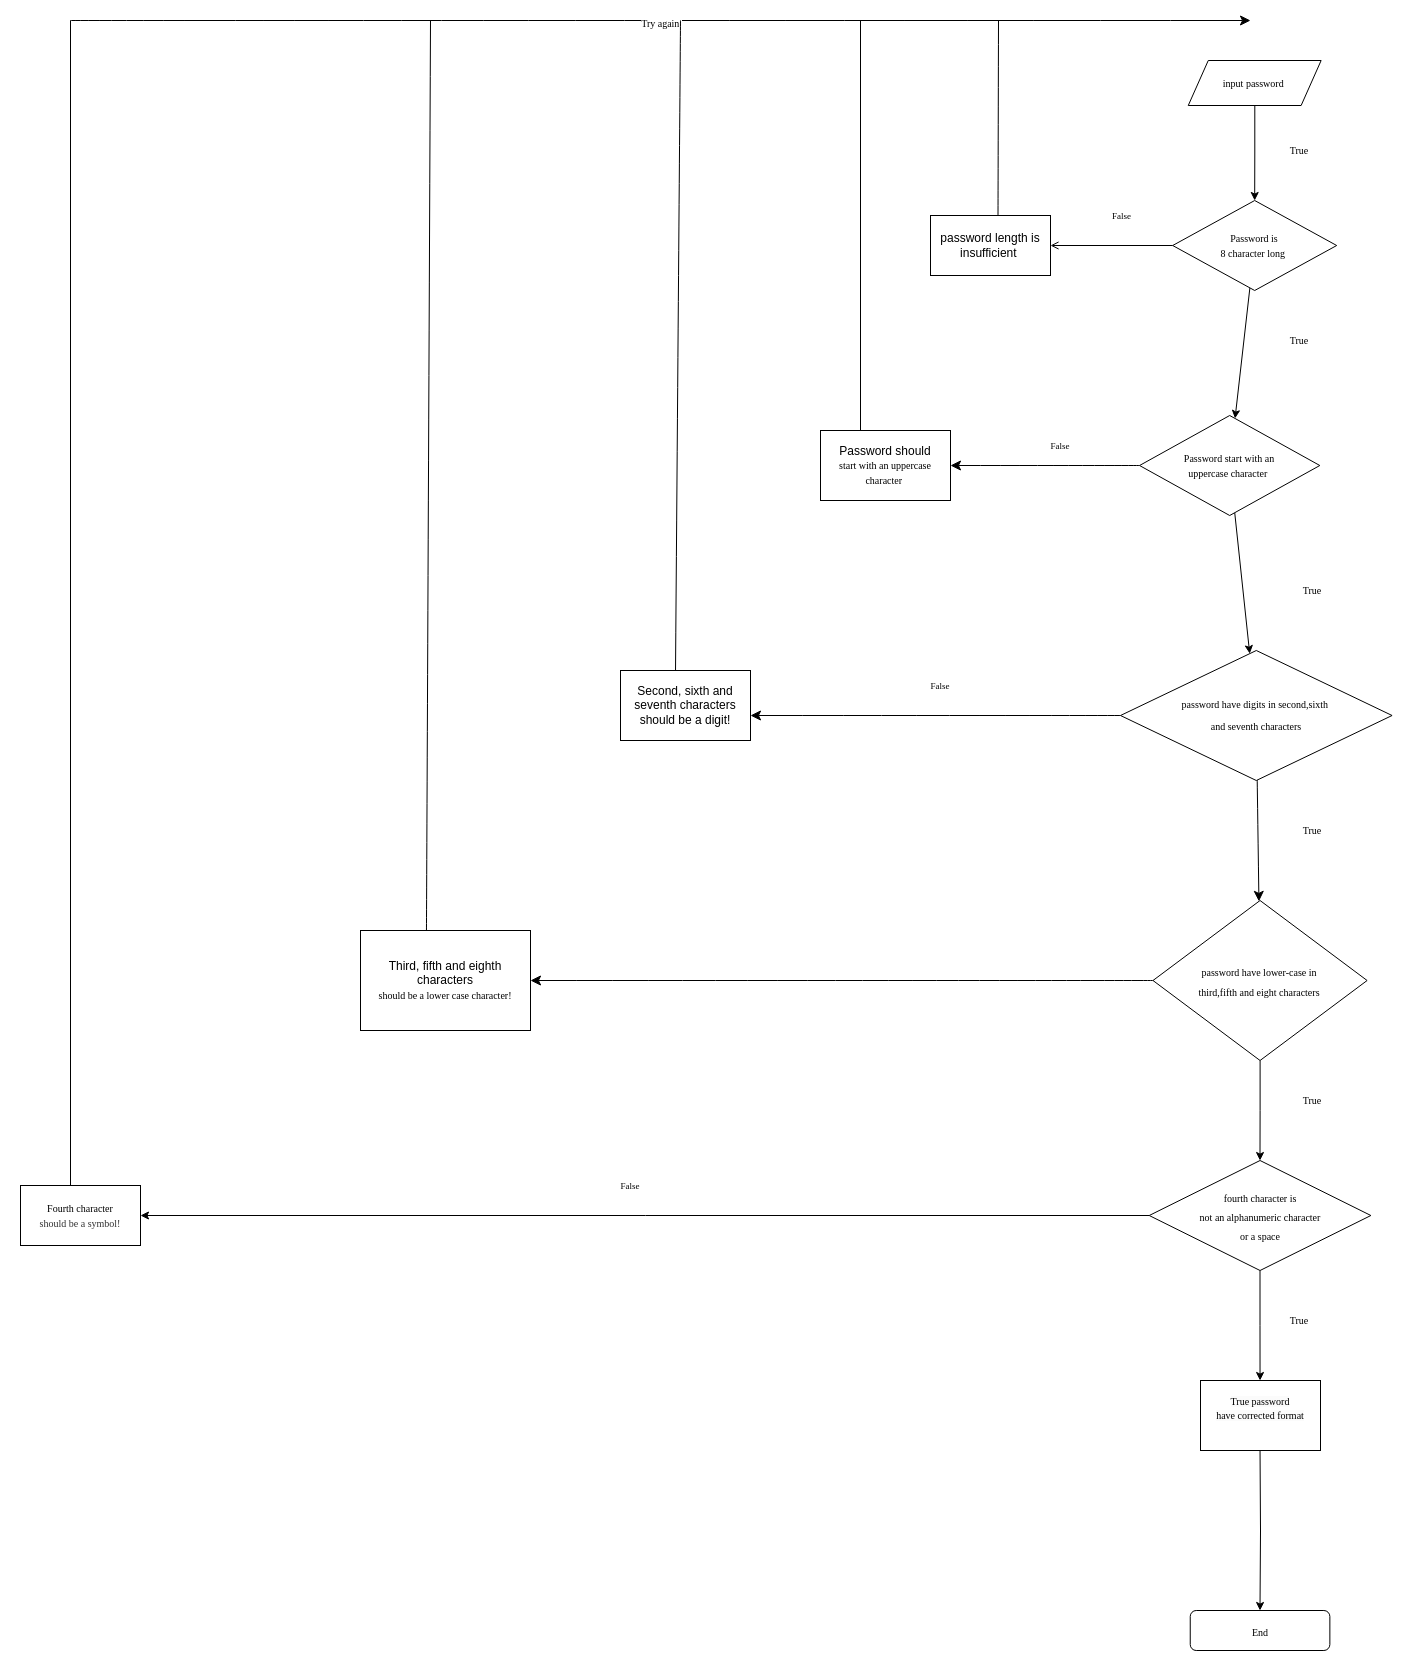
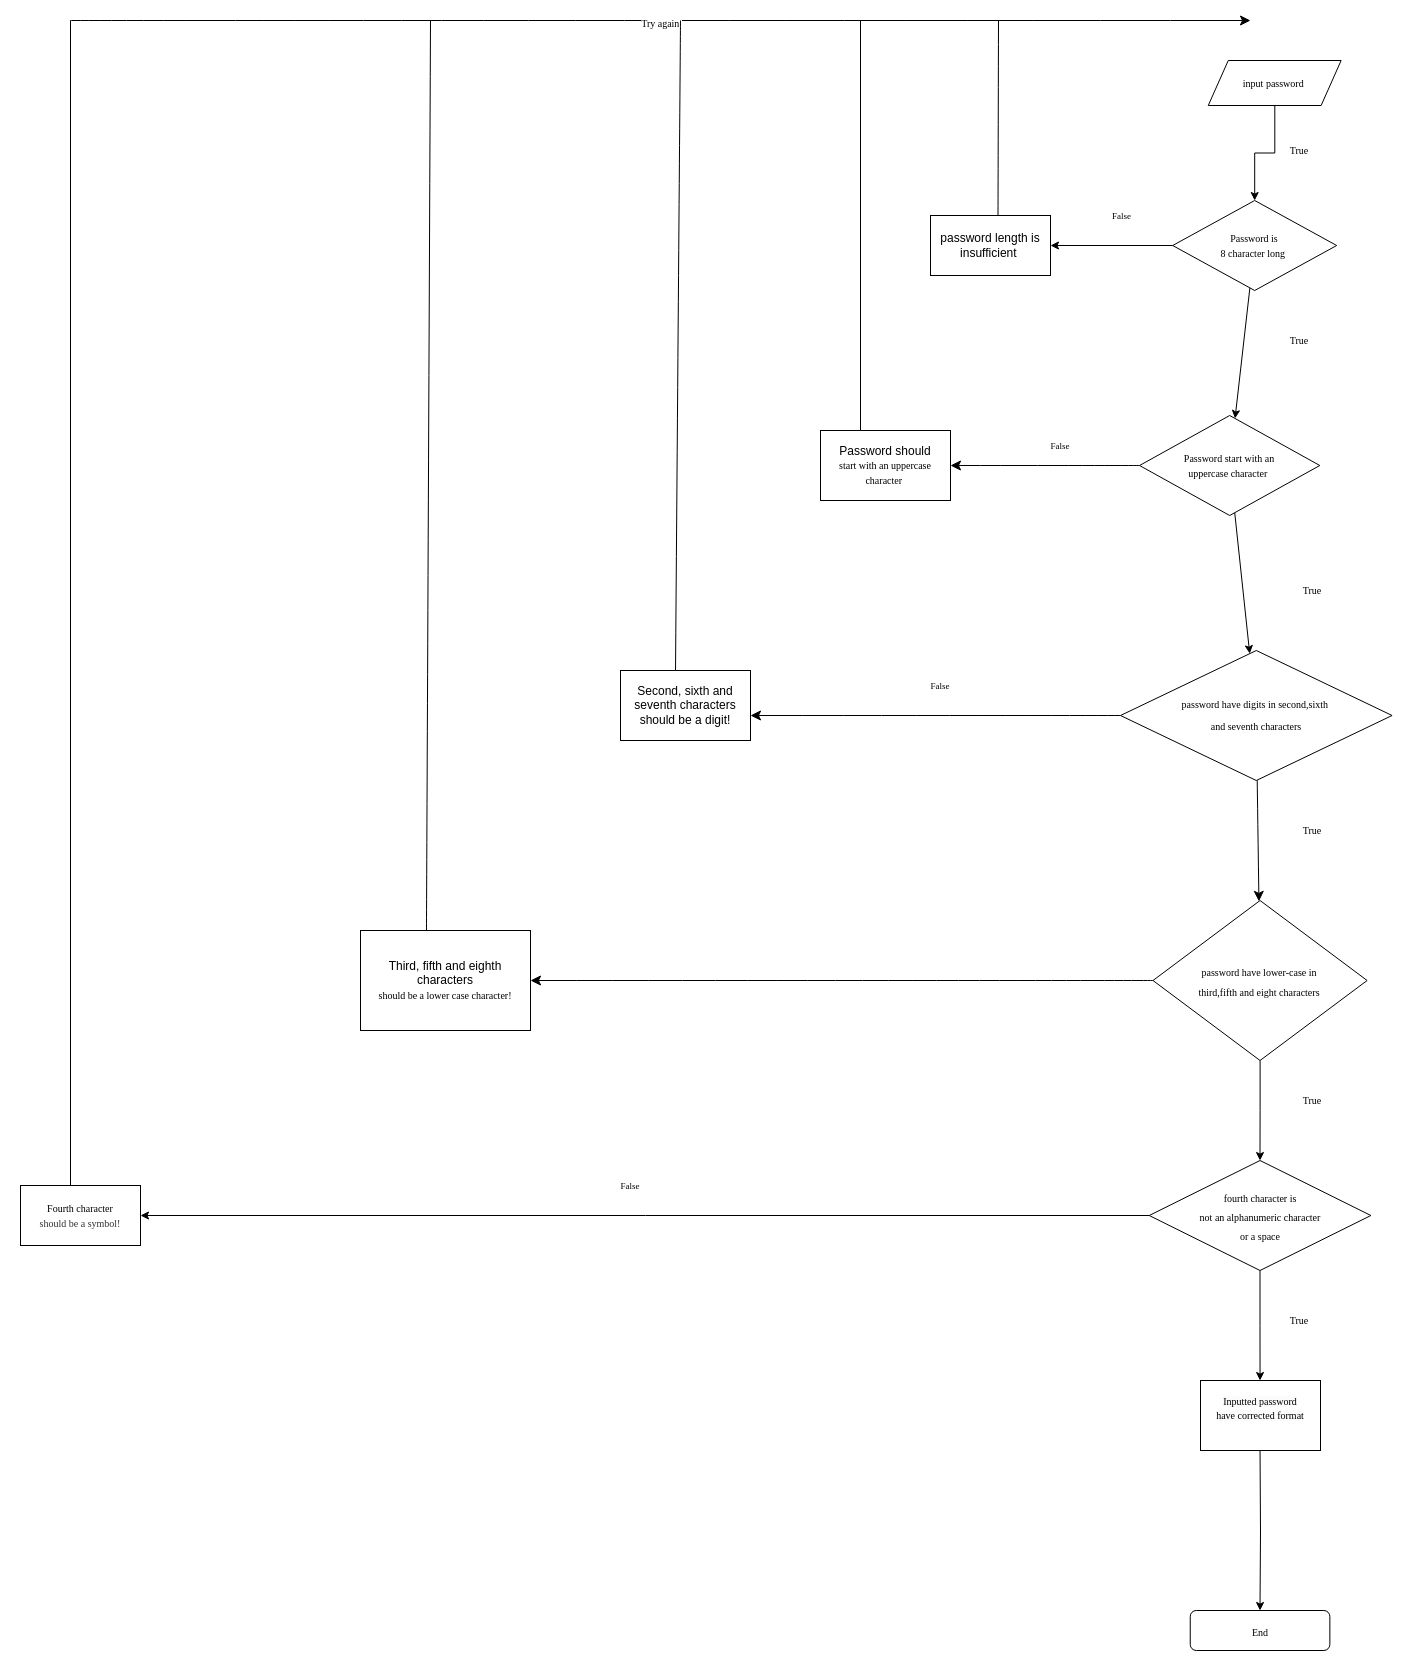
  <mxCell id="0" />
  <mxCell id="1" parent="0" />
  <mxCell id="2" style="edgeStyle=orthogonalEdgeStyle;rounded=0;orthogonalLoop=1;jettySize=auto;html=1;entryX=0.5;entryY=0;entryDx=0;entryDy=0;" parent="1" source="3" target="6" edge="1"><mxGeometry relative="1" as="geometry" /></mxCell>
- <mxCell id="3" value="&lt;font face=&quot;Verdana&quot; style=&quot;font-size: 10px;&quot;&gt;input password&amp;nbsp;&lt;/font&gt;" style="shape=parallelogram;perimeter=parallelogramPerimeter;whiteSpace=wrap;html=1;fixedSize=1;" parent="1" vertex="1"><mxGeometry x="1187.75" y="60" width="132.88" height="45" as="geometry" /></mxCell>
- <mxCell id="4" value="" style="edgeStyle=none;rounded=0;orthogonalLoop=1;jettySize=auto;html=1;entryX=1;entryY=0.5;entryDx=0;entryDy=0;exitX=0;exitY=0.5;exitDx=0;exitDy=0;endArrow=open;" parent="1" source="6" target="38" edge="1"><mxGeometry relative="1" as="geometry"><mxPoint x="1055" y="245" as="targetPoint" /></mxGeometry></mxCell>
+ <mxCell id="3" value="&lt;font face=&quot;Verdana&quot; style=&quot;font-size: 10px;&quot;&gt;input password&amp;nbsp;&lt;/font&gt;" style="shape=parallelogram;perimeter=parallelogramPerimeter;whiteSpace=wrap;html=1;fixedSize=1;" parent="1" vertex="1"><mxGeometry x="1207.75" y="60" width="132.88" height="45" as="geometry" /></mxCell>
+ <mxCell id="4" value="" style="edgeStyle=none;rounded=0;orthogonalLoop=1;jettySize=auto;html=1;entryX=1;entryY=0.5;entryDx=0;entryDy=0;exitX=0;exitY=0.5;exitDx=0;exitDy=0;" parent="1" source="6" target="38" edge="1"><mxGeometry relative="1" as="geometry"><mxPoint x="1055" y="245" as="targetPoint" /></mxGeometry></mxCell>
  <mxCell id="5" value="" style="edgeStyle=none;rounded=0;orthogonalLoop=1;jettySize=auto;html=1;" parent="1" source="6" target="9" edge="1"><mxGeometry relative="1" as="geometry" /></mxCell>
  <mxCell id="6" value="&lt;font face=&quot;Verdana&quot; style=&quot;font-size: 10px;&quot;&gt;Password is&lt;br&gt;8 character long&amp;nbsp;&lt;/font&gt;" style="rhombus;whiteSpace=wrap;html=1;" parent="1" vertex="1"><mxGeometry x="1172.19" y="200" width="164" height="90" as="geometry" /></mxCell>
  <mxCell id="7" value="" style="edgeStyle=none;rounded=0;orthogonalLoop=1;jettySize=auto;html=1;" parent="1" source="9" target="12" edge="1"><mxGeometry relative="1" as="geometry" /></mxCell>
  <mxCell id="8" value="" style="edgeStyle=none;curved=1;rounded=0;orthogonalLoop=1;jettySize=auto;html=1;fontSize=12;startSize=8;endSize=8;" parent="1" source="9" edge="1"><mxGeometry relative="1" as="geometry"><mxPoint x="950" y="465" as="targetPoint" /></mxGeometry></mxCell>
  <mxCell id="9" value="&lt;font face=&quot;Verdana&quot; style=&quot;font-size: 10px;&quot;&gt;Password start with an&lt;br&gt;uppercase character&amp;nbsp;&lt;/font&gt;" style="rhombus;whiteSpace=wrap;html=1;" parent="1" vertex="1"><mxGeometry x="1139.07" y="415" width="180.25" height="100" as="geometry" /></mxCell>
  <mxCell id="10" value="" style="edgeStyle=none;curved=1;rounded=0;orthogonalLoop=1;jettySize=auto;html=1;fontSize=12;startSize=8;endSize=8;" parent="1" source="12" edge="1"><mxGeometry relative="1" as="geometry"><mxPoint x="750" y="715" as="targetPoint" /></mxGeometry></mxCell>
  <mxCell id="11" value="" style="edgeStyle=none;curved=1;rounded=0;orthogonalLoop=1;jettySize=auto;html=1;fontSize=12;startSize=8;endSize=8;" parent="1" source="12" target="18" edge="1"><mxGeometry relative="1" as="geometry" /></mxCell>
  <mxCell id="12" value="&lt;p style=&quot;font-size: 10px;&quot; class=&quot;MsoNormal&quot;&gt;&lt;font style=&quot;font-size: 10px;&quot; face=&quot;Verdana&quot;&gt;password have digits in second,sixth&amp;nbsp;&lt;/font&gt;&lt;/p&gt;&lt;p style=&quot;font-size: 10px;&quot; class=&quot;MsoNormal&quot;&gt;&lt;font style=&quot;font-size: 10px;&quot; face=&quot;Verdana&quot;&gt;and&amp;nbsp;&lt;span style=&quot;background-color: initial;&quot;&gt;seventh &lt;/span&gt;&lt;span style=&quot;background-color: initial;&quot;&gt;characters&lt;/span&gt;&lt;/font&gt;&lt;/p&gt;" style="rhombus;whiteSpace=wrap;html=1;" parent="1" vertex="1"><mxGeometry x="1120" y="650" width="271.59" height="130" as="geometry" /></mxCell>
  <mxCell id="13" value="" style="endArrow=none;html=1;rounded=0;fontSize=12;startSize=8;endSize=8;curved=1;exitX=0.5;exitY=0;exitDx=0;exitDy=0;" parent="1" edge="1"><mxGeometry width="50" height="50" relative="1" as="geometry"><mxPoint x="997.5" y="217.5" as="sourcePoint" /><mxPoint x="998" y="20" as="targetPoint" /></mxGeometry></mxCell>
  <mxCell id="14" value="" style="endArrow=classic;html=1;rounded=0;fontSize=12;startSize=8;endSize=8;curved=1;" parent="1" edge="1"><mxGeometry relative="1" as="geometry"><mxPoint x="70" y="20" as="sourcePoint" /><mxPoint x="1250" y="20" as="targetPoint" /></mxGeometry></mxCell>
  <mxCell id="15" value="&lt;font face=&quot;Verdana&quot; style=&quot;font-size: 10px;&quot;&gt;Try again&amp;nbsp;&lt;/font&gt;" style="edgeLabel;resizable=0;html=1;align=center;verticalAlign=middle;fontSize=16;" parent="14" connectable="0" vertex="1"><mxGeometry relative="1" as="geometry" /></mxCell>
  <mxCell id="16" value="" style="edgeStyle=none;curved=1;rounded=0;orthogonalLoop=1;jettySize=auto;html=1;fontSize=12;startSize=8;endSize=8;entryX=1;entryY=0.5;entryDx=0;entryDy=0;" parent="1" source="18" target="41" edge="1"><mxGeometry relative="1" as="geometry"><mxPoint x="532.5" y="980" as="targetPoint" /></mxGeometry></mxCell>
  <mxCell id="17" value="" style="edgeStyle=orthogonalEdgeStyle;rounded=0;orthogonalLoop=1;jettySize=auto;html=1;" parent="1" source="18" target="26" edge="1"><mxGeometry relative="1" as="geometry" /></mxCell>
  <mxCell id="18" value="&lt;font face=&quot;Verdana&quot; style=&quot;font-size: 10px;&quot;&gt;password have lower-case in &lt;br&gt;third,fifth and eight characters&lt;/font&gt;" style="rhombus;whiteSpace=wrap;html=1;fontSize=16;" parent="1" vertex="1"><mxGeometry x="1152.49" y="900" width="214.12" height="160" as="geometry" /></mxCell>
  <mxCell id="19" style="edgeStyle=orthogonalEdgeStyle;rounded=0;orthogonalLoop=1;jettySize=auto;html=1;" parent="1" target="23" edge="1"><mxGeometry relative="1" as="geometry"><mxPoint x="1259.538" y="1450" as="sourcePoint" /></mxGeometry></mxCell>
  <mxCell id="20" value="" style="endArrow=none;html=1;rounded=0;fontSize=12;startSize=8;endSize=8;curved=1;entryX=0.5;entryY=0;entryDx=0;entryDy=0;" parent="1" edge="1"><mxGeometry width="50" height="50" relative="1" as="geometry"><mxPoint x="680" y="20" as="sourcePoint" /><mxPoint x="675" y="672.5" as="targetPoint" /></mxGeometry></mxCell>
  <mxCell id="21" value="" style="endArrow=none;html=1;rounded=0;fontSize=12;startSize=8;endSize=8;curved=1;exitX=0.388;exitY=0.01;exitDx=0;exitDy=0;exitPerimeter=0;" parent="1" source="41" edge="1"><mxGeometry width="50" height="50" relative="1" as="geometry"><mxPoint x="426.25" y="925" as="sourcePoint" /><mxPoint x="430" y="20" as="targetPoint" /></mxGeometry></mxCell>
  <mxCell id="22" value="&lt;font face=&quot;Verdana&quot; style=&quot;font-size: 10px;&quot;&gt;True&lt;/font&gt;" style="text;html=1;strokeColor=none;fillColor=none;align=center;verticalAlign=middle;whiteSpace=wrap;rounded=0;" parent="1" vertex="1"><mxGeometry x="1244" y="1290" width="110" height="60" as="geometry" /></mxCell>
  <mxCell id="23" value="&lt;font face=&quot;Verdana&quot; style=&quot;font-size: 10px;&quot;&gt;End&lt;/font&gt;" style="rounded=1;whiteSpace=wrap;html=1;fontSize=16;" parent="1" vertex="1"><mxGeometry x="1189.74" y="1610" width="139.62" height="40" as="geometry" /></mxCell>
  <mxCell id="24" style="edgeStyle=orthogonalEdgeStyle;rounded=0;orthogonalLoop=1;jettySize=auto;html=1;entryX=1;entryY=0.5;entryDx=0;entryDy=0;" parent="1" source="26" edge="1"><mxGeometry relative="1" as="geometry"><mxPoint x="140" y="1215" as="targetPoint" /></mxGeometry></mxCell>
  <mxCell id="25" style="edgeStyle=orthogonalEdgeStyle;rounded=0;orthogonalLoop=1;jettySize=auto;html=1;entryX=0.5;entryY=0;entryDx=0;entryDy=0;" parent="1" source="26" edge="1"><mxGeometry relative="1" as="geometry"><mxPoint x="1259.545" y="1380" as="targetPoint" /></mxGeometry></mxCell>
  <mxCell id="26" value="&lt;font face=&quot;Verdana&quot; style=&quot;font-size: 10px;&quot;&gt;fourth character is &lt;br&gt;not an alphanumeric character &lt;br&gt;or a space&lt;/font&gt;" style="rhombus;whiteSpace=wrap;html=1;fontSize=16;" parent="1" vertex="1"><mxGeometry x="1148.74" y="1160" width="221.62" height="110" as="geometry" /></mxCell>
  <mxCell id="27" value="" style="endArrow=none;html=1;rounded=0;exitX=0.5;exitY=0;exitDx=0;exitDy=0;" parent="1" edge="1"><mxGeometry width="50" height="50" relative="1" as="geometry"><mxPoint x="860" y="430" as="sourcePoint" /><mxPoint x="860" y="20" as="targetPoint" /></mxGeometry></mxCell>
  <mxCell id="28" value="" style="endArrow=none;html=1;rounded=0;exitX=0.5;exitY=0;exitDx=0;exitDy=0;" parent="1" edge="1"><mxGeometry width="50" height="50" relative="1" as="geometry"><mxPoint x="70" y="1185" as="sourcePoint" /><mxPoint x="70" y="20" as="targetPoint" /></mxGeometry></mxCell>
  <mxCell id="29" value="&lt;font face=&quot;Verdana&quot; style=&quot;font-size: 9px;&quot;&gt;False&lt;/font&gt;" style="text;html=1;strokeColor=none;fillColor=none;align=center;verticalAlign=middle;whiteSpace=wrap;rounded=0;" parent="1" vertex="1"><mxGeometry x="1000" y="420" width="120" height="50" as="geometry" /></mxCell>
  <mxCell id="30" value="&lt;font face=&quot;Verdana&quot; style=&quot;font-size: 9px;&quot;&gt;False&lt;/font&gt;" style="text;html=1;strokeColor=none;fillColor=none;align=center;verticalAlign=middle;whiteSpace=wrap;rounded=0;" parent="1" vertex="1"><mxGeometry x="1060" y="190" width="122.92" height="50" as="geometry" /></mxCell>
  <mxCell id="31" value="&lt;font face=&quot;Verdana&quot; style=&quot;font-size: 9px;&quot;&gt;False&lt;/font&gt;" style="text;html=1;strokeColor=none;fillColor=none;align=center;verticalAlign=middle;whiteSpace=wrap;rounded=0;" parent="1" vertex="1"><mxGeometry x="880" y="660" width="120" height="50" as="geometry" /></mxCell>
  <mxCell id="32" value="&lt;font face=&quot;Verdana&quot; style=&quot;font-size: 9px;&quot;&gt;False&lt;/font&gt;" style="text;html=1;strokeColor=none;fillColor=none;align=center;verticalAlign=middle;whiteSpace=wrap;rounded=0;" parent="1" vertex="1"><mxGeometry x="570" y="1160" width="120" height="50" as="geometry" /></mxCell>
  <mxCell id="33" value="&lt;font face=&quot;Verdana&quot; style=&quot;font-size: 10px;&quot;&gt;True&lt;/font&gt;" style="text;html=1;strokeColor=none;fillColor=none;align=center;verticalAlign=middle;whiteSpace=wrap;rounded=0;" parent="1" vertex="1"><mxGeometry x="1256.61" y="1070" width="110" height="60" as="geometry" /></mxCell>
  <mxCell id="34" value="&lt;font face=&quot;Verdana&quot; style=&quot;font-size: 10px;&quot;&gt;True&lt;/font&gt;" style="text;html=1;strokeColor=none;fillColor=none;align=center;verticalAlign=middle;whiteSpace=wrap;rounded=0;" parent="1" vertex="1"><mxGeometry x="1256.61" y="800" width="110" height="60" as="geometry" /></mxCell>
  <mxCell id="35" value="&lt;font face=&quot;Verdana&quot; style=&quot;font-size: 10px;&quot;&gt;True&lt;/font&gt;" style="text;html=1;strokeColor=none;fillColor=none;align=center;verticalAlign=middle;whiteSpace=wrap;rounded=0;" parent="1" vertex="1"><mxGeometry x="1256.61" y="560" width="110" height="60" as="geometry" /></mxCell>
  <mxCell id="36" value="&lt;font face=&quot;Verdana&quot; style=&quot;font-size: 10px;&quot;&gt;True&lt;/font&gt;" style="text;html=1;strokeColor=none;fillColor=none;align=center;verticalAlign=middle;whiteSpace=wrap;rounded=0;" parent="1" vertex="1"><mxGeometry x="1244" y="310" width="110" height="60" as="geometry" /></mxCell>
  <mxCell id="37" value="&lt;font face=&quot;Verdana&quot; style=&quot;font-size: 10px;&quot;&gt;True&lt;/font&gt;" style="text;html=1;strokeColor=none;fillColor=none;align=center;verticalAlign=middle;whiteSpace=wrap;rounded=0;" parent="1" vertex="1"><mxGeometry x="1244" y="120" width="110" height="60" as="geometry" /></mxCell>
  <mxCell id="38" value="password length is insufficient&amp;nbsp;" style="rounded=0;whiteSpace=wrap;html=1;" vertex="1" parent="1"><mxGeometry x="930" y="215" width="120" height="60" as="geometry" /></mxCell>
  <mxCell id="39" value="Password should&lt;br style=&quot;border-color: var(--border-color); font-family: Verdana; font-size: 10px;&quot;&gt;&lt;span style=&quot;font-family: Verdana; font-size: 10px;&quot;&gt;start with an uppercase character&amp;nbsp;&lt;/span&gt;" style="rounded=0;whiteSpace=wrap;html=1;" vertex="1" parent="1"><mxGeometry x="820" y="430" width="130" height="70" as="geometry" /></mxCell>
  <mxCell id="40" value="Second, sixth and seventh characters should be a digit!" style="rounded=0;whiteSpace=wrap;html=1;" vertex="1" parent="1"><mxGeometry x="620" y="670" width="130" height="70" as="geometry" /></mxCell>
  <mxCell id="41" value="Third, fifth and eighth characters&lt;br style=&quot;border-color: var(--border-color); font-family: Verdana; font-size: 10px;&quot;&gt;&lt;span style=&quot;font-family: Verdana; font-size: 10px;&quot;&gt;should be a lower case character!&lt;/span&gt;" style="rounded=0;whiteSpace=wrap;html=1;" vertex="1" parent="1"><mxGeometry x="360" y="930" width="170" height="100" as="geometry" /></mxCell>
  <mxCell id="42" value="&lt;font style=&quot;font-size: 10px;&quot; face=&quot;Verdana&quot;&gt;Fourth character&lt;br style=&quot;border-color: var(--border-color); color: rgb(51, 51, 51);&quot;&gt;&lt;span style=&quot;color: rgb(51, 51, 51);&quot;&gt;should be a symbol!&lt;/span&gt;&lt;/font&gt;" style="rounded=0;whiteSpace=wrap;html=1;" vertex="1" parent="1"><mxGeometry x="20" y="1185" width="120" height="60" as="geometry" /></mxCell>
- <mxCell id="43" value="&#10;&lt;span style=&quot;border-color: var(--border-color); color: rgb(0, 0, 0); font-family: Verdana; font-size: 10px; font-style: normal; font-variant-ligatures: normal; font-variant-caps: normal; font-weight: 400; letter-spacing: normal; orphans: 2; text-align: center; text-indent: 0px; text-transform: none; widows: 2; word-spacing: 0px; -webkit-text-stroke-width: 0px; background-color: rgb(251, 251, 251); text-decoration-thickness: initial; text-decoration-style: initial; text-decoration-color: initial;&quot;&gt;True&amp;nbsp;password&lt;/span&gt;&lt;br style=&quot;border-color: var(--border-color); color: rgb(0, 0, 0); font-family: Verdana; font-size: 10px; font-style: normal; font-variant-ligatures: normal; font-variant-caps: normal; font-weight: 400; letter-spacing: normal; orphans: 2; text-align: center; text-indent: 0px; text-transform: none; widows: 2; word-spacing: 0px; -webkit-text-stroke-width: 0px; background-color: rgb(251, 251, 251); text-decoration-thickness: initial; text-decoration-style: initial; text-decoration-color: initial;&quot;&gt;&lt;span style=&quot;border-color: var(--border-color); color: rgb(0, 0, 0); font-family: Verdana; font-size: 10px; font-style: normal; font-variant-ligatures: normal; font-variant-caps: normal; font-weight: 400; letter-spacing: normal; orphans: 2; text-align: center; text-indent: 0px; text-transform: none; widows: 2; word-spacing: 0px; -webkit-text-stroke-width: 0px; background-color: rgb(251, 251, 251); text-decoration-thickness: initial; text-decoration-style: initial; text-decoration-color: initial;&quot;&gt;have corrected format&lt;/span&gt;&#10;&#10;" style="rounded=0;whiteSpace=wrap;html=1;" vertex="1" parent="1"><mxGeometry x="1200" y="1380" width="120" height="70" as="geometry" /></mxCell>
+ <mxCell id="43" value="&#10;&lt;span style=&quot;border-color: var(--border-color); color: rgb(0, 0, 0); font-family: Verdana; font-size: 10px; font-style: normal; font-variant-ligatures: normal; font-variant-caps: normal; font-weight: 400; letter-spacing: normal; orphans: 2; text-align: center; text-indent: 0px; text-transform: none; widows: 2; word-spacing: 0px; -webkit-text-stroke-width: 0px; background-color: rgb(251, 251, 251); text-decoration-thickness: initial; text-decoration-style: initial; text-decoration-color: initial;&quot;&gt;Inputted&amp;nbsp;password&lt;/span&gt;&lt;br style=&quot;border-color: var(--border-color); color: rgb(0, 0, 0); font-family: Verdana; font-size: 10px; font-style: normal; font-variant-ligatures: normal; font-variant-caps: normal; font-weight: 400; letter-spacing: normal; orphans: 2; text-align: center; text-indent: 0px; text-transform: none; widows: 2; word-spacing: 0px; -webkit-text-stroke-width: 0px; background-color: rgb(251, 251, 251); text-decoration-thickness: initial; text-decoration-style: initial; text-decoration-color: initial;&quot;&gt;&lt;span style=&quot;border-color: var(--border-color); color: rgb(0, 0, 0); font-family: Verdana; font-size: 10px; font-style: normal; font-variant-ligatures: normal; font-variant-caps: normal; font-weight: 400; letter-spacing: normal; orphans: 2; text-align: center; text-indent: 0px; text-transform: none; widows: 2; word-spacing: 0px; -webkit-text-stroke-width: 0px; background-color: rgb(251, 251, 251); text-decoration-thickness: initial; text-decoration-style: initial; text-decoration-color: initial;&quot;&gt;have corrected format&lt;/span&gt;&#10;&#10;" style="rounded=0;whiteSpace=wrap;html=1;" vertex="1" parent="1"><mxGeometry x="1200" y="1380" width="120" height="70" as="geometry" /></mxCell>
